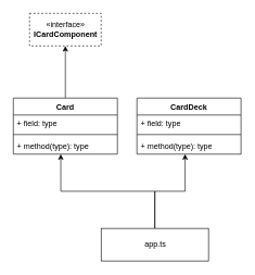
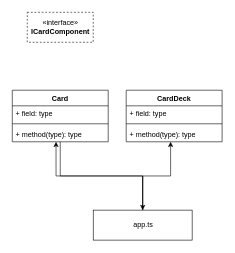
  <mxCell id="0" />
  <mxCell id="1" parent="0" />
  <mxCell id="2" value="«interface»&lt;br&gt;&lt;b&gt;ICardComponent&lt;/b&gt;" style="html=1;dashed=1;" vertex="1" parent="1"><mxGeometry x="45" y="20" width="110" height="50" as="geometry" /></mxCell>
- <mxCell id="3" style="edgeStyle=orthogonalEdgeStyle;rounded=0;orthogonalLoop=1;jettySize=auto;html=1;" edge="1" parent="1" source="4" target="2"><mxGeometry relative="1" as="geometry" /></mxCell>
+ <mxCell id="3" style="edgeStyle=orthogonalEdgeStyle;rounded=0;orthogonalLoop=1;jettySize=auto;html=1;" edge="1" parent="1" source="4" target="14"><mxGeometry relative="1" as="geometry" /></mxCell>
  <mxCell id="4" value="Card" style="swimlane;fontStyle=1;align=center;verticalAlign=top;childLayout=stackLayout;horizontal=1;startSize=26;horizontalStack=0;resizeParent=1;resizeParentMax=0;resizeLast=0;collapsible=1;marginBottom=0;" vertex="1" parent="1"><mxGeometry x="20" y="150" width="160" height="86" as="geometry" /></mxCell>
  <mxCell id="5" value="+ field: type" style="text;strokeColor=none;fillColor=none;align=left;verticalAlign=top;spacingLeft=4;spacingRight=4;overflow=hidden;rotatable=0;points=[[0,0.5],[1,0.5]];portConstraint=eastwest;" vertex="1" parent="4"><mxGeometry y="26" width="160" height="26" as="geometry" /></mxCell>
  <mxCell id="6" value="" style="line;strokeWidth=1;fillColor=none;align=left;verticalAlign=middle;spacingTop=-1;spacingLeft=3;spacingRight=3;rotatable=0;labelPosition=right;points=[];portConstraint=eastwest;" vertex="1" parent="4"><mxGeometry y="52" width="160" height="8" as="geometry" /></mxCell>
  <mxCell id="7" value="+ method(type): type" style="text;strokeColor=none;fillColor=none;align=left;verticalAlign=top;spacingLeft=4;spacingRight=4;overflow=hidden;rotatable=0;points=[[0,0.5],[1,0.5]];portConstraint=eastwest;" vertex="1" parent="4"><mxGeometry y="60" width="160" height="26" as="geometry" /></mxCell>
  <mxCell id="8" value="CardDeck" style="swimlane;fontStyle=1;align=center;verticalAlign=top;childLayout=stackLayout;horizontal=1;startSize=26;horizontalStack=0;resizeParent=1;resizeParentMax=0;resizeLast=0;collapsible=1;marginBottom=0;" vertex="1" parent="1"><mxGeometry x="210" y="150" width="160" height="86" as="geometry" /></mxCell>
  <mxCell id="9" value="+ field: type" style="text;strokeColor=none;fillColor=none;align=left;verticalAlign=top;spacingLeft=4;spacingRight=4;overflow=hidden;rotatable=0;points=[[0,0.5],[1,0.5]];portConstraint=eastwest;" vertex="1" parent="8"><mxGeometry y="26" width="160" height="26" as="geometry" /></mxCell>
  <mxCell id="10" value="" style="line;strokeWidth=1;fillColor=none;align=left;verticalAlign=middle;spacingTop=-1;spacingLeft=3;spacingRight=3;rotatable=0;labelPosition=right;points=[];portConstraint=eastwest;" vertex="1" parent="8"><mxGeometry y="52" width="160" height="8" as="geometry" /></mxCell>
  <mxCell id="11" value="+ method(type): type" style="text;strokeColor=none;fillColor=none;align=left;verticalAlign=top;spacingLeft=4;spacingRight=4;overflow=hidden;rotatable=0;points=[[0,0.5],[1,0.5]];portConstraint=eastwest;" vertex="1" parent="8"><mxGeometry y="60" width="160" height="26" as="geometry" /></mxCell>
  <mxCell id="12" style="edgeStyle=orthogonalEdgeStyle;rounded=0;orthogonalLoop=1;jettySize=auto;html=1;entryX=0.456;entryY=1;entryDx=0;entryDy=0;entryPerimeter=0;" edge="1" parent="1" source="14" target="7"><mxGeometry relative="1" as="geometry" /></mxCell>
  <mxCell id="13" style="edgeStyle=orthogonalEdgeStyle;rounded=0;orthogonalLoop=1;jettySize=auto;html=1;entryX=0.463;entryY=1;entryDx=0;entryDy=0;entryPerimeter=0;" edge="1" parent="1" source="14" target="11"><mxGeometry relative="1" as="geometry" /></mxCell>
  <mxCell id="14" value="app.ts" style="html=1;" vertex="1" parent="1"><mxGeometry x="155" y="350" width="165" height="50" as="geometry" /></mxCell>
